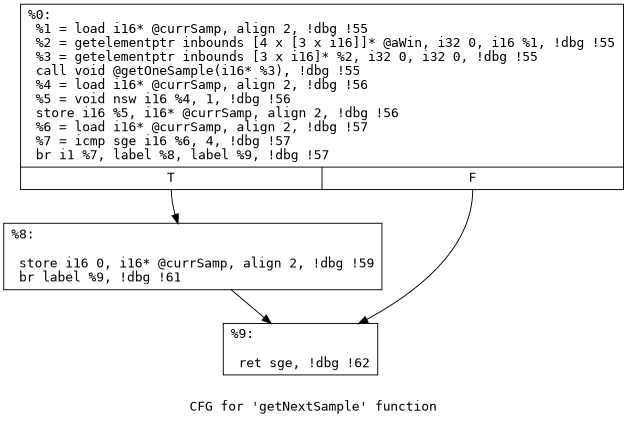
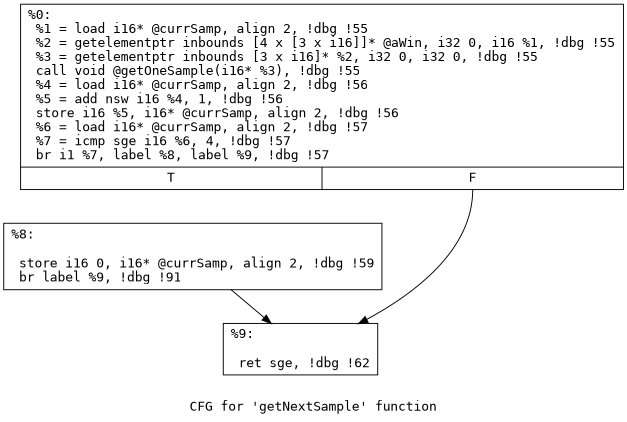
  digraph {
    fontname="DejaVu Sans Mono"
    label="CFG for 'getNextSample' function"
    node [fontname="DejaVu Sans Mono" shape=record]
    edge [fontname="DejaVu Sans Mono"]
-   n1 [label="{%0:\l  %1 = load i16* @currSamp, align 2, !dbg !55\l  %2 = getelementptr inbounds [4 x [3 x i16]]* @aWin, i32 0, i16 %1, !dbg !55\l  %3 = getelementptr inbounds [3 x i16]* %2, i32 0, i32 0, !dbg !55\l  call void @getOneSample(i16* %3), !dbg !55\l  %4 = load i16* @currSamp, align 2, !dbg !56\l  %5 = void nsw i16 %4, 1, !dbg !56\l  store i16 %5, i16* @currSamp, align 2, !dbg !56\l  %6 = load i16* @currSamp, align 2, !dbg !57\l  %7 = icmp sge i16 %6, 4, !dbg !57\l  br i1 %7, label %8, label %9, !dbg !57\l|{<s0>T|<s1>F}}"]
-   n2 [label="{%8:\l\l  store i16 0, i16* @currSamp, align 2, !dbg !59\l  br label %9, !dbg !61\l}"]
+   n1 [label="{%0:\l  %1 = load i16* @currSamp, align 2, !dbg !55\l  %2 = getelementptr inbounds [4 x [3 x i16]]* @aWin, i32 0, i16 %1, !dbg !55\l  %3 = getelementptr inbounds [3 x i16]* %2, i32 0, i32 0, !dbg !55\l  call void @getOneSample(i16* %3), !dbg !55\l  %4 = load i16* @currSamp, align 2, !dbg !56\l  %5 = add nsw i16 %4, 1, !dbg !56\l  store i16 %5, i16* @currSamp, align 2, !dbg !56\l  %6 = load i16* @currSamp, align 2, !dbg !57\l  %7 = icmp sge i16 %6, 4, !dbg !57\l  br i1 %7, label %8, label %9, !dbg !57\l|{<s0>T|<s1>F}}"]
+   n2 [label="{%8:\l\l  store i16 0, i16* @currSamp, align 2, !dbg !59\l  br label %9, !dbg !91\l}"]
    n3 [label="{%9:\l\l  ret sge, !dbg !62\l}"]
-   n1 -> n2 [tailport=s0]
    n1 -> n3 [tailport=s1]
    n2 -> n3
  }
